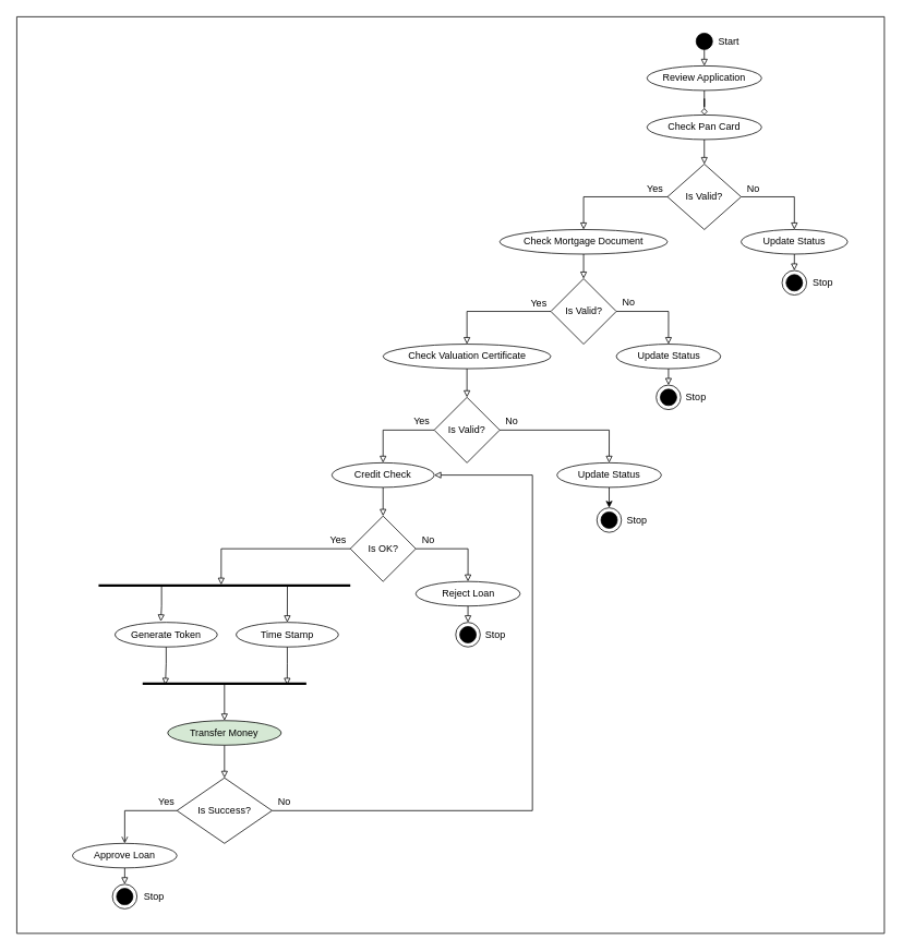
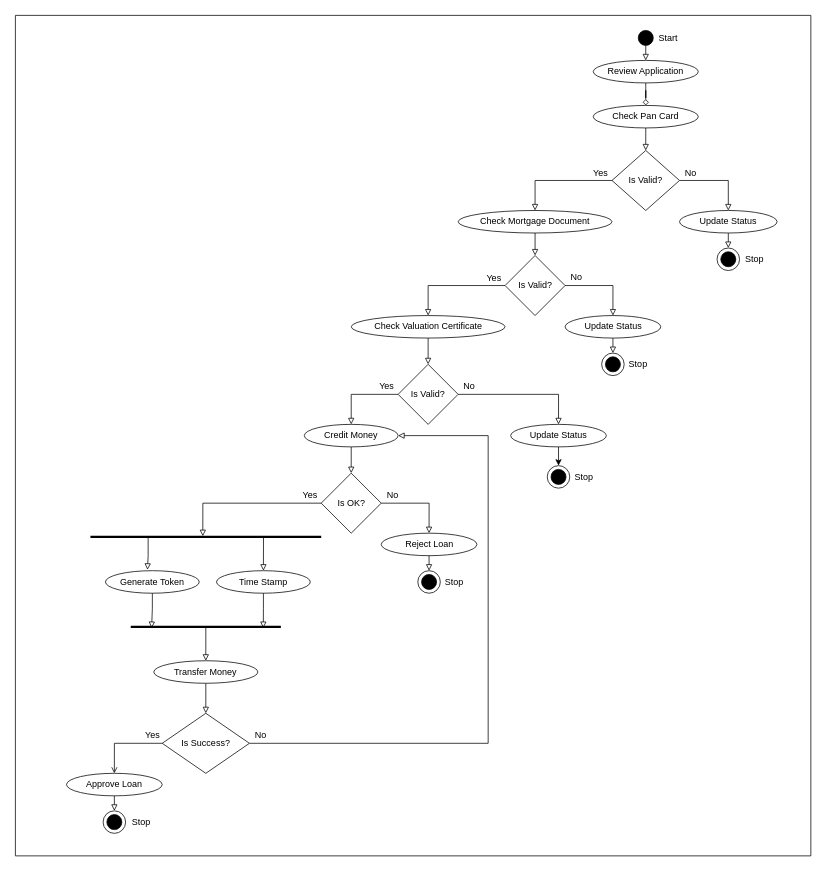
  <mxCell id="0" />
  <mxCell id="1" parent="0" />
  <mxCell id="2" style="edgeStyle=orthogonalEdgeStyle;rounded=0;orthogonalLoop=1;jettySize=auto;html=1;exitX=0.5;exitY=1;exitDx=0;exitDy=0;entryX=0.5;entryY=0;entryDx=0;entryDy=0;endArrow=block;endFill=0;" edge="1" parent="1" source="3" target="5"><mxGeometry relative="1" as="geometry" /></mxCell>
  <mxCell id="3" value="" style="shape=ellipse;html=1;fillColor=strokeColor;fontSize=18;fontColor=#ffffff;" vertex="1" parent="1"><mxGeometry x="850" y="40" width="20" height="20" as="geometry" /></mxCell>
  <mxCell id="4" style="edgeStyle=orthogonalEdgeStyle;rounded=0;orthogonalLoop=1;jettySize=auto;html=1;exitX=0.5;exitY=1;exitDx=0;exitDy=0;endArrow=diamond;endFill=0;" edge="1" parent="1" source="5" target="7"><mxGeometry relative="1" as="geometry" /></mxCell>
  <mxCell id="5" value="Review Application" style="ellipse;whiteSpace=wrap;html=1;" vertex="1" parent="1"><mxGeometry x="790" y="80" width="140" height="30" as="geometry" /></mxCell>
  <mxCell id="6" style="edgeStyle=orthogonalEdgeStyle;rounded=0;orthogonalLoop=1;jettySize=auto;html=1;exitX=0.5;exitY=1;exitDx=0;exitDy=0;entryX=0.5;entryY=0;entryDx=0;entryDy=0;endArrow=block;endFill=0;" edge="1" parent="1" source="7" target="10"><mxGeometry relative="1" as="geometry" /></mxCell>
  <mxCell id="7" value="Check Pan Card" style="ellipse;whiteSpace=wrap;html=1;" vertex="1" parent="1"><mxGeometry x="790" y="140" width="140" height="30" as="geometry" /></mxCell>
  <mxCell id="8" style="edgeStyle=orthogonalEdgeStyle;rounded=0;orthogonalLoop=1;jettySize=auto;html=1;exitX=0;exitY=0.5;exitDx=0;exitDy=0;entryX=0.5;entryY=0;entryDx=0;entryDy=0;endArrow=block;endFill=0;" edge="1" parent="1" source="10" target="12"><mxGeometry relative="1" as="geometry" /></mxCell>
  <mxCell id="9" style="edgeStyle=orthogonalEdgeStyle;rounded=0;orthogonalLoop=1;jettySize=auto;html=1;exitX=1;exitY=0.5;exitDx=0;exitDy=0;entryX=0.5;entryY=0;entryDx=0;entryDy=0;endArrow=block;endFill=0;" edge="1" parent="1" source="10" target="13"><mxGeometry relative="1" as="geometry" /></mxCell>
  <mxCell id="10" value="Is Valid?" style="rhombus;whiteSpace=wrap;html=1;" vertex="1" parent="1"><mxGeometry x="815" y="200" width="90" height="80" as="geometry" /></mxCell>
  <mxCell id="11" style="edgeStyle=orthogonalEdgeStyle;rounded=0;orthogonalLoop=1;jettySize=auto;html=1;exitX=0.5;exitY=1;exitDx=0;exitDy=0;entryX=0.5;entryY=0;entryDx=0;entryDy=0;endArrow=block;endFill=0;" edge="1" parent="1" source="12" target="18"><mxGeometry relative="1" as="geometry" /></mxCell>
  <mxCell id="12" value="Check Mortgage Document" style="ellipse;whiteSpace=wrap;html=1;" vertex="1" parent="1"><mxGeometry x="610" y="280" width="205" height="30" as="geometry" /></mxCell>
  <mxCell id="13" value="Update Status" style="ellipse;whiteSpace=wrap;html=1;" vertex="1" parent="1"><mxGeometry x="905" y="280" width="130" height="30" as="geometry" /></mxCell>
  <mxCell id="14" value="" style="shape=mxgraph.sysml.actFinal;html=1;verticalLabelPosition=bottom;labelBackgroundColor=#ffffff;verticalAlign=top;" vertex="1" parent="1"><mxGeometry x="955" y="330" width="30" height="30" as="geometry" /></mxCell>
  <mxCell id="15" style="edgeStyle=orthogonalEdgeStyle;rounded=0;orthogonalLoop=1;jettySize=auto;html=1;exitX=0.5;exitY=1;exitDx=0;exitDy=0;entryX=0.5;entryY=0;entryDx=0;entryDy=0;entryPerimeter=0;endArrow=block;endFill=0;" edge="1" parent="1" source="13" target="14"><mxGeometry relative="1" as="geometry" /></mxCell>
  <mxCell id="16" style="edgeStyle=orthogonalEdgeStyle;rounded=0;orthogonalLoop=1;jettySize=auto;html=1;exitX=0;exitY=0.5;exitDx=0;exitDy=0;entryX=0.5;entryY=0;entryDx=0;entryDy=0;endArrow=block;endFill=0;" edge="1" parent="1" source="18" target="20"><mxGeometry relative="1" as="geometry" /></mxCell>
  <mxCell id="17" style="edgeStyle=orthogonalEdgeStyle;rounded=0;orthogonalLoop=1;jettySize=auto;html=1;exitX=1;exitY=0.5;exitDx=0;exitDy=0;entryX=0.5;entryY=0;entryDx=0;entryDy=0;endArrow=block;endFill=0;" edge="1" parent="1" source="18" target="21"><mxGeometry relative="1" as="geometry" /></mxCell>
  <mxCell id="18" value="Is Valid?" style="rhombus;whiteSpace=wrap;html=1;" vertex="1" parent="1"><mxGeometry x="672.5" y="340" width="80" height="80" as="geometry" /></mxCell>
  <mxCell id="19" style="edgeStyle=orthogonalEdgeStyle;rounded=0;orthogonalLoop=1;jettySize=auto;html=1;exitX=0.5;exitY=1;exitDx=0;exitDy=0;entryX=0.5;entryY=0;entryDx=0;entryDy=0;endArrow=block;endFill=0;" edge="1" parent="1" source="20" target="26"><mxGeometry relative="1" as="geometry" /></mxCell>
  <mxCell id="20" value="Check Valuation Certificate" style="ellipse;whiteSpace=wrap;html=1;" vertex="1" parent="1"><mxGeometry x="467.5" y="420" width="205" height="30" as="geometry" /></mxCell>
  <mxCell id="21" value="Update Status" style="ellipse;whiteSpace=wrap;html=1;" vertex="1" parent="1"><mxGeometry x="752.5" y="420" width="127.5" height="30" as="geometry" /></mxCell>
  <mxCell id="22" value="" style="shape=mxgraph.sysml.actFinal;html=1;verticalLabelPosition=bottom;labelBackgroundColor=#ffffff;verticalAlign=top;" vertex="1" parent="1"><mxGeometry x="801.25" y="470" width="30" height="30" as="geometry" /></mxCell>
  <mxCell id="23" style="edgeStyle=orthogonalEdgeStyle;rounded=0;orthogonalLoop=1;jettySize=auto;html=1;exitX=0.5;exitY=1;exitDx=0;exitDy=0;entryX=0.5;entryY=0;entryDx=0;entryDy=0;entryPerimeter=0;endArrow=block;endFill=0;" edge="1" parent="1" source="21" target="22"><mxGeometry relative="1" as="geometry" /></mxCell>
  <mxCell id="24" style="edgeStyle=orthogonalEdgeStyle;rounded=0;orthogonalLoop=1;jettySize=auto;html=1;exitX=0;exitY=0.5;exitDx=0;exitDy=0;entryX=0.5;entryY=0;entryDx=0;entryDy=0;endArrow=block;endFill=0;" edge="1" parent="1" source="26" target="28"><mxGeometry relative="1" as="geometry" /></mxCell>
  <mxCell id="25" style="edgeStyle=orthogonalEdgeStyle;rounded=0;orthogonalLoop=1;jettySize=auto;html=1;exitX=1;exitY=0.5;exitDx=0;exitDy=0;entryX=0.5;entryY=0;entryDx=0;entryDy=0;endArrow=block;endFill=0;" edge="1" parent="1" source="26" target="29"><mxGeometry relative="1" as="geometry" /></mxCell>
  <mxCell id="26" value="Is Valid?" style="rhombus;whiteSpace=wrap;html=1;" vertex="1" parent="1"><mxGeometry x="530" y="485" width="80" height="80" as="geometry" /></mxCell>
  <mxCell id="27" style="edgeStyle=orthogonalEdgeStyle;rounded=0;orthogonalLoop=1;jettySize=auto;html=1;exitX=0.5;exitY=1;exitDx=0;exitDy=0;entryX=0.5;entryY=0;entryDx=0;entryDy=0;endArrow=block;endFill=0;" edge="1" parent="1" source="28" target="32"><mxGeometry relative="1" as="geometry" /></mxCell>
- <mxCell id="28" value="Credit Check" style="ellipse;whiteSpace=wrap;html=1;" vertex="1" parent="1"><mxGeometry x="405" y="565" width="125" height="30" as="geometry" /></mxCell>
+ <mxCell id="28" value="Credit Money" style="ellipse;whiteSpace=wrap;html=1;" vertex="1" parent="1"><mxGeometry x="405" y="565" width="125" height="30" as="geometry" /></mxCell>
  <mxCell id="29" value="Update Status" style="ellipse;whiteSpace=wrap;html=1;" vertex="1" parent="1"><mxGeometry x="680" y="565" width="127.5" height="30" as="geometry" /></mxCell>
  <mxCell id="30" value="" style="shape=mxgraph.sysml.actFinal;html=1;verticalLabelPosition=bottom;labelBackgroundColor=#ffffff;verticalAlign=top;" vertex="1" parent="1"><mxGeometry x="728.75" y="620" width="30" height="30" as="geometry" /></mxCell>
  <mxCell id="31" style="edgeStyle=orthogonalEdgeStyle;rounded=0;orthogonalLoop=1;jettySize=auto;html=1;exitX=1;exitY=0.5;exitDx=0;exitDy=0;entryX=0.5;entryY=0;entryDx=0;entryDy=0;endArrow=block;endFill=0;" edge="1" parent="1" source="32" target="33"><mxGeometry relative="1" as="geometry" /></mxCell>
  <mxCell id="32" value="Is OK?" style="rhombus;whiteSpace=wrap;html=1;" vertex="1" parent="1"><mxGeometry x="427.5" y="630" width="80" height="80" as="geometry" /></mxCell>
  <mxCell id="33" value="Reject Loan" style="ellipse;whiteSpace=wrap;html=1;" vertex="1" parent="1"><mxGeometry x="507.5" y="710" width="127.5" height="30" as="geometry" /></mxCell>
  <mxCell id="34" value="" style="shape=mxgraph.sysml.actFinal;html=1;verticalLabelPosition=bottom;labelBackgroundColor=#ffffff;verticalAlign=top;" vertex="1" parent="1"><mxGeometry x="556.25" y="760" width="30" height="30" as="geometry" /></mxCell>
  <mxCell id="35" style="edgeStyle=orthogonalEdgeStyle;rounded=0;orthogonalLoop=1;jettySize=auto;html=1;exitX=0.5;exitY=1;exitDx=0;exitDy=0;entryX=0.5;entryY=0;entryDx=0;entryDy=0;entryPerimeter=0;endArrow=block;endFill=0;" edge="1" parent="1" source="33" target="34"><mxGeometry relative="1" as="geometry" /></mxCell>
  <mxCell id="36" value="Generate Token" style="ellipse;whiteSpace=wrap;html=1;" vertex="1" parent="1"><mxGeometry x="140" y="760" width="125" height="30" as="geometry" /></mxCell>
  <mxCell id="37" value="Time Stamp" style="ellipse;whiteSpace=wrap;html=1;" vertex="1" parent="1"><mxGeometry x="288" y="760" width="125" height="30" as="geometry" /></mxCell>
  <mxCell id="38" style="rounded=0;orthogonalLoop=1;jettySize=auto;html=1;exitX=0.75;exitY=0.5;exitDx=0;exitDy=0;exitPerimeter=0;entryX=0.5;entryY=0;entryDx=0;entryDy=0;endArrow=block;endFill=0;" edge="1" parent="1" source="39" target="37"><mxGeometry relative="1" as="geometry" /></mxCell>
  <mxCell id="39" value="" style="shape=line;html=1;strokeWidth=3;strokeColor=#000000;" vertex="1" parent="1"><mxGeometry x="120" y="710" width="307.5" height="10" as="geometry" /></mxCell>
  <mxCell id="40" style="edgeStyle=orthogonalEdgeStyle;rounded=0;orthogonalLoop=1;jettySize=auto;html=1;exitX=0.25;exitY=0.5;exitDx=0;exitDy=0;exitPerimeter=0;entryX=0.448;entryY=-0.04;entryDx=0;entryDy=0;entryPerimeter=0;endArrow=block;endFill=0;" edge="1" parent="1" source="39" target="36"><mxGeometry relative="1" as="geometry" /></mxCell>
  <mxCell id="41" style="edgeStyle=orthogonalEdgeStyle;rounded=0;orthogonalLoop=1;jettySize=auto;html=1;exitX=0;exitY=0.5;exitDx=0;exitDy=0;entryX=0.487;entryY=0.4;entryDx=0;entryDy=0;entryPerimeter=0;endArrow=block;endFill=0;" edge="1" parent="1" source="32" target="39"><mxGeometry relative="1" as="geometry" /></mxCell>
  <mxCell id="42" style="edgeStyle=orthogonalEdgeStyle;rounded=0;orthogonalLoop=1;jettySize=auto;html=1;exitX=0.5;exitY=0.5;exitDx=0;exitDy=0;exitPerimeter=0;entryX=0.5;entryY=0;entryDx=0;entryDy=0;endArrow=block;endFill=0;" edge="1" parent="1" source="43" target="47"><mxGeometry relative="1" as="geometry" /></mxCell>
  <mxCell id="43" value="" style="shape=line;html=1;strokeWidth=3;strokeColor=#000000;" vertex="1" parent="1"><mxGeometry x="173.75" y="830" width="200" height="10" as="geometry" /></mxCell>
  <mxCell id="44" style="edgeStyle=orthogonalEdgeStyle;rounded=0;orthogonalLoop=1;jettySize=auto;html=1;exitX=0.5;exitY=1;exitDx=0;exitDy=0;entryX=0.139;entryY=0.64;entryDx=0;entryDy=0;entryPerimeter=0;endArrow=block;endFill=0;" edge="1" parent="1" source="36" target="43"><mxGeometry relative="1" as="geometry" /></mxCell>
  <mxCell id="45" style="edgeStyle=orthogonalEdgeStyle;rounded=0;orthogonalLoop=1;jettySize=auto;html=1;exitX=0.5;exitY=1;exitDx=0;exitDy=0;entryX=0.883;entryY=0.64;entryDx=0;entryDy=0;entryPerimeter=0;endArrow=block;endFill=0;" edge="1" parent="1" source="37" target="43"><mxGeometry relative="1" as="geometry" /></mxCell>
  <mxCell id="46" style="edgeStyle=orthogonalEdgeStyle;rounded=0;orthogonalLoop=1;jettySize=auto;html=1;exitX=0.5;exitY=1;exitDx=0;exitDy=0;entryX=0.5;entryY=0;entryDx=0;entryDy=0;endArrow=block;endFill=0;" edge="1" parent="1" source="47" target="50"><mxGeometry relative="1" as="geometry" /></mxCell>
- <mxCell id="47" value="Transfer Money" style="ellipse;whiteSpace=wrap;html=1;fillColor=#d5e8d4;" vertex="1" parent="1"><mxGeometry x="204.38" y="880" width="138.75" height="30" as="geometry" /></mxCell>
+ <mxCell id="47" value="Transfer Money" style="ellipse;whiteSpace=wrap;html=1;" vertex="1" parent="1"><mxGeometry x="204.38" y="880" width="138.75" height="30" as="geometry" /></mxCell>
  <mxCell id="48" style="edgeStyle=orthogonalEdgeStyle;rounded=0;orthogonalLoop=1;jettySize=auto;html=1;exitX=1;exitY=0.5;exitDx=0;exitDy=0;entryX=1;entryY=0.5;entryDx=0;entryDy=0;endArrow=block;endFill=0;" edge="1" parent="1" source="50" target="28"><mxGeometry relative="1" as="geometry"><Array as="points"><mxPoint x="650" y="990" /><mxPoint x="650" y="580" /></Array></mxGeometry></mxCell>
  <mxCell id="49" style="edgeStyle=orthogonalEdgeStyle;rounded=0;orthogonalLoop=1;jettySize=auto;html=1;exitX=0;exitY=0.5;exitDx=0;exitDy=0;entryX=0.5;entryY=0;entryDx=0;entryDy=0;endArrow=open;endFill=0;" edge="1" parent="1" source="50" target="52"><mxGeometry relative="1" as="geometry" /></mxCell>
  <mxCell id="50" value="Is Success?" style="rhombus;whiteSpace=wrap;html=1;" vertex="1" parent="1"><mxGeometry x="215.63" y="950" width="116.24" height="80" as="geometry" /></mxCell>
  <mxCell id="51" style="edgeStyle=orthogonalEdgeStyle;rounded=0;orthogonalLoop=1;jettySize=auto;html=1;exitX=0.5;exitY=1;exitDx=0;exitDy=0;entryX=0.5;entryY=0;entryDx=0;entryDy=0;entryPerimeter=0;" edge="1" parent="1" source="29" target="30"><mxGeometry relative="1" as="geometry" /></mxCell>
  <mxCell id="52" value="Approve Loan" style="ellipse;whiteSpace=wrap;html=1;" vertex="1" parent="1"><mxGeometry x="88.13" y="1030" width="127.5" height="30" as="geometry" /></mxCell>
  <mxCell id="53" value="" style="shape=mxgraph.sysml.actFinal;html=1;verticalLabelPosition=bottom;labelBackgroundColor=#ffffff;verticalAlign=top;" vertex="1" parent="1"><mxGeometry x="136.88" y="1080" width="30" height="30" as="geometry" /></mxCell>
  <mxCell id="54" style="edgeStyle=orthogonalEdgeStyle;rounded=0;orthogonalLoop=1;jettySize=auto;html=1;exitX=0.5;exitY=1;exitDx=0;exitDy=0;entryX=0.5;entryY=0;entryDx=0;entryDy=0;entryPerimeter=0;endArrow=block;endFill=0;" edge="1" parent="1" source="52" target="53"><mxGeometry relative="1" as="geometry" /></mxCell>
  <mxCell id="55" value="Start" style="text;html=1;align=center;verticalAlign=middle;whiteSpace=wrap;rounded=0;" vertex="1" parent="1"><mxGeometry x="860" y="35" width="60" height="30" as="geometry" /></mxCell>
  <mxCell id="56" value="Stop" style="text;html=1;align=center;verticalAlign=middle;whiteSpace=wrap;rounded=0;" vertex="1" parent="1"><mxGeometry x="975" y="330" width="60" height="30" as="geometry" /></mxCell>
  <mxCell id="57" value="Yes" style="text;html=1;align=center;verticalAlign=middle;whiteSpace=wrap;rounded=0;" vertex="1" parent="1"><mxGeometry x="785" y="220" width="30" height="20" as="geometry" /></mxCell>
  <mxCell id="58" value="No" style="text;html=1;align=center;verticalAlign=middle;whiteSpace=wrap;rounded=0;" vertex="1" parent="1"><mxGeometry x="905" y="220" width="30" height="20" as="geometry" /></mxCell>
  <mxCell id="59" value="Yes" style="text;html=1;align=center;verticalAlign=middle;whiteSpace=wrap;rounded=0;" vertex="1" parent="1"><mxGeometry x="642.5" y="360" width="30" height="20" as="geometry" /></mxCell>
  <mxCell id="60" value="Yes" style="text;html=1;align=center;verticalAlign=middle;whiteSpace=wrap;rounded=0;" vertex="1" parent="1"><mxGeometry x="500" y="505" width="30" height="20" as="geometry" /></mxCell>
  <mxCell id="61" value="Yes" style="text;html=1;align=center;verticalAlign=middle;whiteSpace=wrap;rounded=0;" vertex="1" parent="1"><mxGeometry x="397.5" y="650" width="30" height="20" as="geometry" /></mxCell>
  <mxCell id="62" value="Yes" style="text;html=1;align=center;verticalAlign=middle;whiteSpace=wrap;rounded=0;" vertex="1" parent="1"><mxGeometry x="187.5" y="970" width="30" height="20" as="geometry" /></mxCell>
  <mxCell id="63" value="No" style="text;html=1;align=center;verticalAlign=middle;whiteSpace=wrap;rounded=0;" vertex="1" parent="1"><mxGeometry x="752.5" y="359" width="30" height="20" as="geometry" /></mxCell>
  <mxCell id="64" value="No" style="text;html=1;align=center;verticalAlign=middle;whiteSpace=wrap;rounded=0;" vertex="1" parent="1"><mxGeometry x="610" y="505" width="30" height="20" as="geometry" /></mxCell>
  <mxCell id="65" value="No" style="text;html=1;align=center;verticalAlign=middle;whiteSpace=wrap;rounded=0;" vertex="1" parent="1"><mxGeometry x="507.5" y="650" width="30" height="20" as="geometry" /></mxCell>
  <mxCell id="66" value="No" style="text;html=1;align=center;verticalAlign=middle;whiteSpace=wrap;rounded=0;" vertex="1" parent="1"><mxGeometry x="331.87" y="970" width="30" height="20" as="geometry" /></mxCell>
  <mxCell id="67" value="Stop" style="text;html=1;align=center;verticalAlign=middle;whiteSpace=wrap;rounded=0;" vertex="1" parent="1"><mxGeometry x="820" y="470" width="60" height="30" as="geometry" /></mxCell>
  <mxCell id="68" value="Stop" style="text;html=1;align=center;verticalAlign=middle;whiteSpace=wrap;rounded=0;" vertex="1" parent="1"><mxGeometry x="747.5" y="620" width="60" height="30" as="geometry" /></mxCell>
  <mxCell id="69" value="Stop" style="text;html=1;align=center;verticalAlign=middle;whiteSpace=wrap;rounded=0;" vertex="1" parent="1"><mxGeometry x="575" y="760" width="60" height="30" as="geometry" /></mxCell>
  <mxCell id="70" value="Stop" style="text;html=1;align=center;verticalAlign=middle;whiteSpace=wrap;rounded=0;" vertex="1" parent="1"><mxGeometry x="157.5" y="1080" width="60" height="30" as="geometry" /></mxCell>
  <mxCell id="71" value="" style="swimlane;startSize=0;" vertex="1" parent="1"><mxGeometry x="20" y="20" width="1060" height="1120" as="geometry"><mxRectangle x="-330" y="10" width="50" height="40" as="alternateBounds" /></mxGeometry></mxCell>
